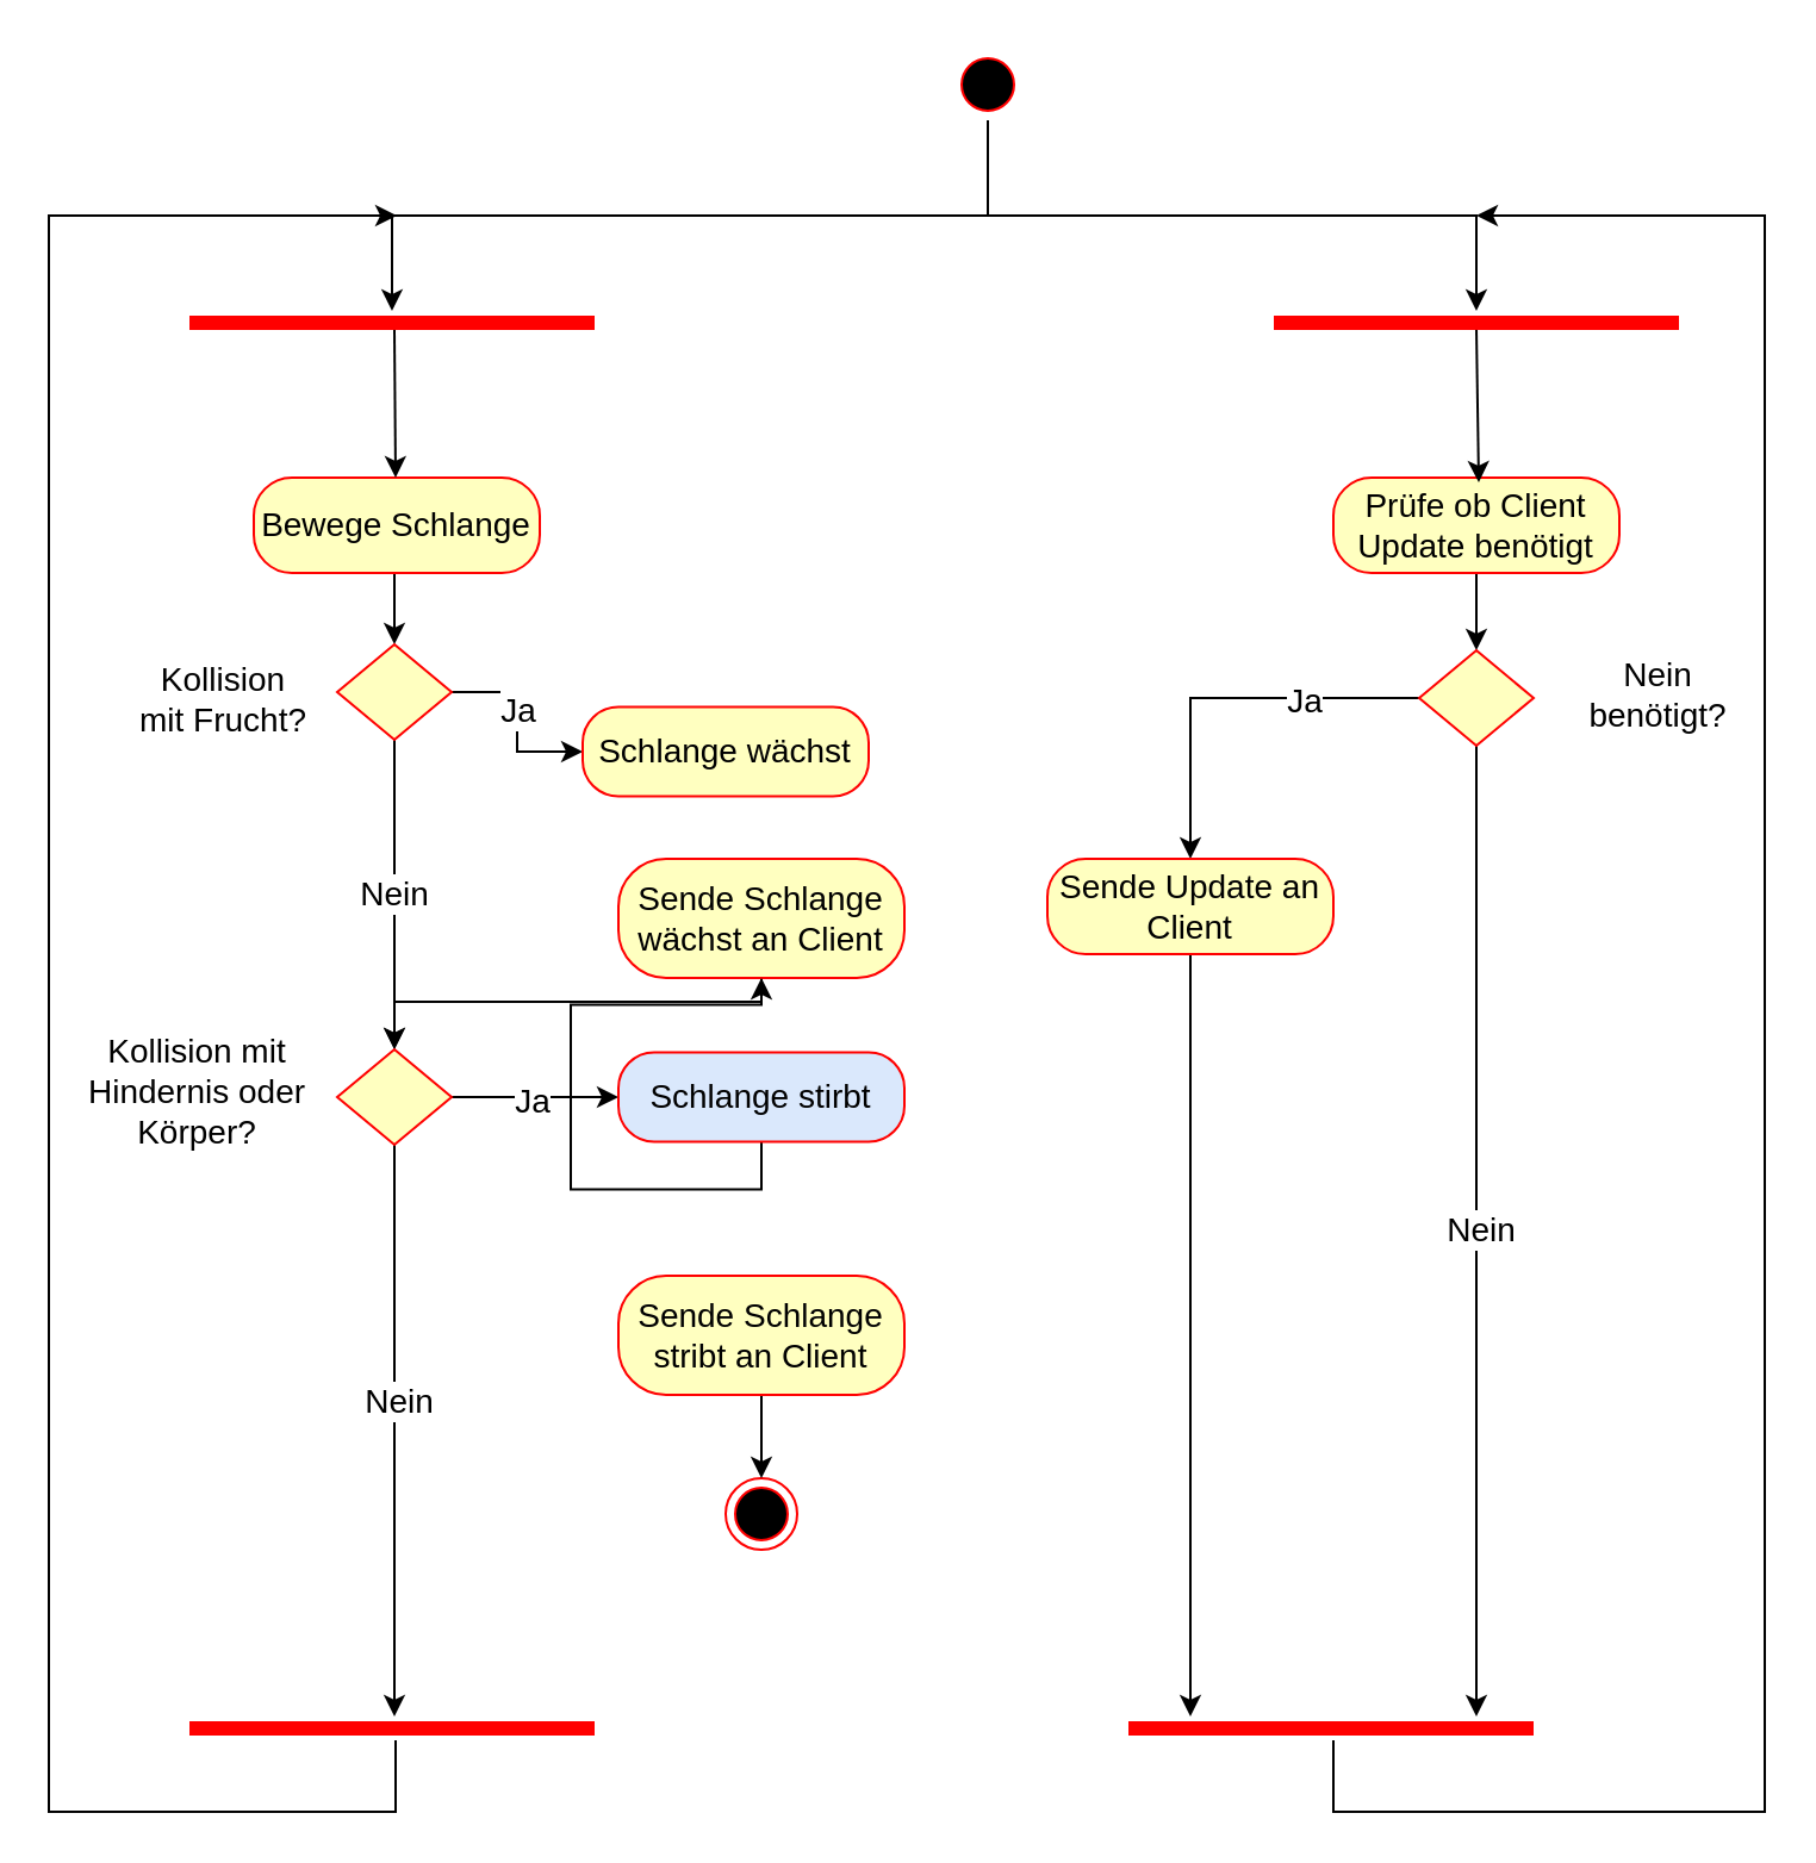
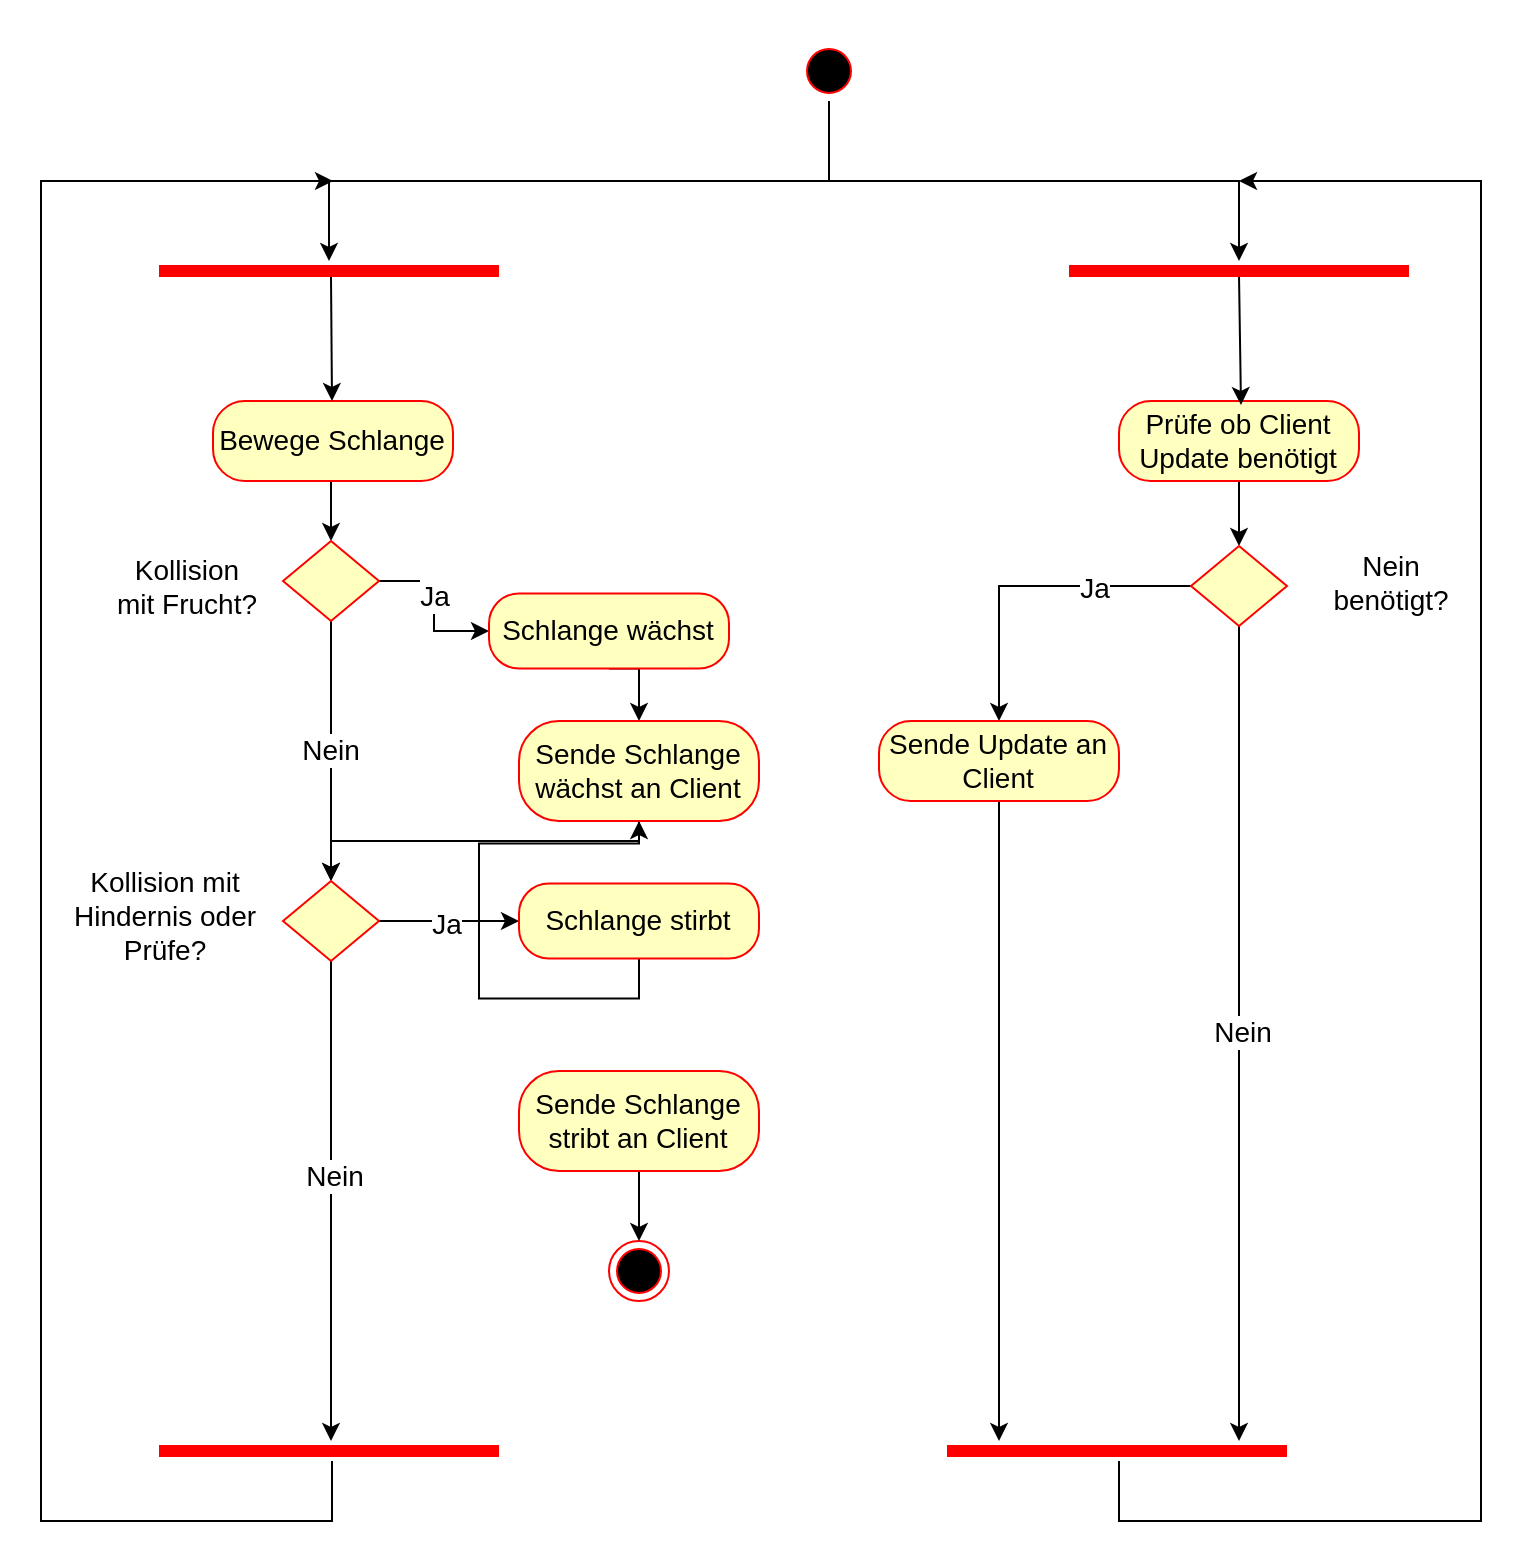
  <mxCell id="0" />
  <mxCell id="1" parent="0" />
  <mxCell id="2" value="" style="ellipse;html=1;shape=endState;fillColor=#000000;strokeColor=#ff0000;" vertex="1" parent="1"><mxGeometry x="304" y="620" width="30" height="30" as="geometry" /></mxCell>
  <mxCell id="3" style="edgeStyle=orthogonalEdgeStyle;rounded=0;orthogonalLoop=1;jettySize=auto;html=1;exitX=0.5;exitY=1;exitDx=0;exitDy=0;" edge="1" parent="1" source="5" target="16"><mxGeometry relative="1" as="geometry" /></mxCell>
  <mxCell id="4" style="edgeStyle=orthogonalEdgeStyle;rounded=0;orthogonalLoop=1;jettySize=auto;html=1;exitX=0.5;exitY=1;exitDx=0;exitDy=0;" edge="1" parent="1" source="5" target="42"><mxGeometry relative="1" as="geometry" /></mxCell>
  <mxCell id="5" value="" style="ellipse;html=1;shape=startState;fillColor=#000000;strokeColor=#ff0000;" vertex="1" parent="1"><mxGeometry x="399" y="20" width="30" height="30" as="geometry" /></mxCell>
  <mxCell id="6" style="edgeStyle=orthogonalEdgeStyle;rounded=0;orthogonalLoop=1;jettySize=auto;html=1;exitX=0.5;exitY=1;exitDx=0;exitDy=0;entryX=0.5;entryY=0;entryDx=0;entryDy=0;" edge="1" parent="1" source="7" target="12"><mxGeometry relative="1" as="geometry" /></mxCell>
  <mxCell id="7" value="&lt;font style=&quot;font-size: 14px;&quot;&gt;Bewege Schlange&lt;/font&gt;" style="rounded=1;whiteSpace=wrap;html=1;arcSize=40;fontColor=#000000;fillColor=#ffffc0;strokeColor=#ff0000;" vertex="1" parent="1"><mxGeometry x="106" y="200" width="120" height="40" as="geometry" /></mxCell>
  <mxCell id="8" style="edgeStyle=orthogonalEdgeStyle;rounded=0;orthogonalLoop=1;jettySize=auto;html=1;exitX=1;exitY=0.5;exitDx=0;exitDy=0;entryX=0;entryY=0.5;entryDx=0;entryDy=0;" edge="1" parent="1" source="12" target="15"><mxGeometry relative="1" as="geometry" /></mxCell>
  <mxCell id="9" value="Ja" style="edgeLabel;html=1;align=center;verticalAlign=middle;resizable=0;points=[];fontSize=14;" vertex="1" connectable="0" parent="8"><mxGeometry x="-0.114" relative="1" as="geometry"><mxPoint as="offset" /></mxGeometry></mxCell>
  <mxCell id="10" style="edgeStyle=orthogonalEdgeStyle;rounded=0;orthogonalLoop=1;jettySize=auto;html=1;exitX=0.5;exitY=1;exitDx=0;exitDy=0;entryX=0.5;entryY=0;entryDx=0;entryDy=0;" edge="1" parent="1" source="12" target="23"><mxGeometry relative="1" as="geometry" /></mxCell>
  <mxCell id="11" value="Nein" style="edgeLabel;html=1;align=center;verticalAlign=middle;resizable=0;points=[];fontSize=14;" vertex="1" connectable="0" parent="10"><mxGeometry x="-0.015" y="-1" relative="1" as="geometry"><mxPoint as="offset" /></mxGeometry></mxCell>
  <mxCell id="12" value="" style="rhombus;whiteSpace=wrap;html=1;fontColor=#000000;fillColor=#ffffc0;strokeColor=#ff0000;" vertex="1" parent="1"><mxGeometry x="141" y="270" width="48" height="40" as="geometry" /></mxCell>
  <mxCell id="13" value="&lt;font style=&quot;font-size: 14px;&quot;&gt;Kollision mit Frucht?&lt;/font&gt;" style="text;html=1;align=center;verticalAlign=middle;whiteSpace=wrap;rounded=0;" vertex="1" parent="1"><mxGeometry x="56.5" y="275" width="73" height="35" as="geometry" /></mxCell>
+ <mxCell id="14" style="edgeStyle=orthogonalEdgeStyle;rounded=0;orthogonalLoop=1;jettySize=auto;html=1;exitX=0.5;exitY=1;exitDx=0;exitDy=0;entryX=0.5;entryY=0;entryDx=0;entryDy=0;" edge="1" parent="1" source="15" target="18"><mxGeometry relative="1" as="geometry" /></mxCell>
  <mxCell id="15" value="&lt;font style=&quot;font-size: 14px;&quot;&gt;Schlange wächst&lt;/font&gt;" style="rounded=1;whiteSpace=wrap;html=1;arcSize=40;fontColor=#000000;fillColor=#ffffc0;strokeColor=#ff0000;" vertex="1" parent="1"><mxGeometry x="244" y="296.25" width="120" height="37.5" as="geometry" /></mxCell>
  <mxCell id="16" value="" style="shape=line;html=1;strokeWidth=6;strokeColor=#ff0000;" vertex="1" parent="1"><mxGeometry x="79" y="130" width="170" height="10" as="geometry" /></mxCell>
  <mxCell id="17" style="rounded=0;orthogonalLoop=1;jettySize=auto;html=1;exitX=0.5;exitY=1;exitDx=0;exitDy=0;entryX=0.5;entryY=0;entryDx=0;entryDy=0;edgeStyle=orthogonalEdgeStyle;" edge="1" parent="1" source="18" target="23"><mxGeometry relative="1" as="geometry"><Array as="points"><mxPoint x="319" y="420" /><mxPoint x="165" y="420" /></Array></mxGeometry></mxCell>
  <mxCell id="18" value="&lt;font style=&quot;font-size: 14px;&quot;&gt;Sende Schlange wächst an Client&lt;/font&gt;" style="rounded=1;whiteSpace=wrap;html=1;arcSize=40;fontColor=#000000;fillColor=#ffffc0;strokeColor=#ff0000;" vertex="1" parent="1"><mxGeometry x="259" y="360" width="120" height="50" as="geometry" /></mxCell>
  <mxCell id="19" style="edgeStyle=orthogonalEdgeStyle;rounded=0;orthogonalLoop=1;jettySize=auto;html=1;exitX=1;exitY=0.5;exitDx=0;exitDy=0;entryX=0;entryY=0.5;entryDx=0;entryDy=0;" edge="1" parent="1" source="23" target="26"><mxGeometry relative="1" as="geometry" /></mxCell>
  <mxCell id="20" value="&lt;font style=&quot;font-size: 14px;&quot;&gt;Ja&lt;/font&gt;" style="edgeLabel;html=1;align=center;verticalAlign=middle;resizable=0;points=[];" vertex="1" connectable="0" parent="19"><mxGeometry x="-0.057" y="-1" relative="1" as="geometry"><mxPoint as="offset" /></mxGeometry></mxCell>
  <mxCell id="21" style="edgeStyle=orthogonalEdgeStyle;rounded=0;orthogonalLoop=1;jettySize=auto;html=1;exitX=0.5;exitY=1;exitDx=0;exitDy=0;" edge="1" parent="1" source="23"><mxGeometry relative="1" as="geometry"><mxPoint x="165" y="720" as="targetPoint" /></mxGeometry></mxCell>
  <mxCell id="22" value="&lt;font style=&quot;font-size: 14px;&quot;&gt;Nein&lt;/font&gt;" style="edgeLabel;html=1;align=center;verticalAlign=middle;resizable=0;points=[];" vertex="1" connectable="0" parent="21"><mxGeometry x="-0.11" y="1" relative="1" as="geometry"><mxPoint as="offset" /></mxGeometry></mxCell>
  <mxCell id="23" value="" style="rhombus;whiteSpace=wrap;html=1;fontColor=#000000;fillColor=#ffffc0;strokeColor=#ff0000;" vertex="1" parent="1"><mxGeometry x="141" y="440" width="48" height="40" as="geometry" /></mxCell>
- <mxCell id="24" value="&lt;font style=&quot;font-size: 14px;&quot;&gt;Kollision mit Hindernis oder Körper?&lt;/font&gt;" style="text;html=1;align=center;verticalAlign=middle;whiteSpace=wrap;rounded=0;" vertex="1" parent="1"><mxGeometry x="27.25" y="440" width="110.5" height="35" as="geometry" /></mxCell>
+ <mxCell id="24" value="&lt;font style=&quot;font-size: 14px;&quot;&gt;Kollision mit Hindernis oder Prüfe?&lt;/font&gt;" style="text;html=1;align=center;verticalAlign=middle;whiteSpace=wrap;rounded=0;" vertex="1" parent="1"><mxGeometry x="27.25" y="440" width="110.5" height="35" as="geometry" /></mxCell>
  <mxCell id="25" style="edgeStyle=orthogonalEdgeStyle;rounded=0;orthogonalLoop=1;jettySize=auto;html=1;exitX=0.5;exitY=1;exitDx=0;exitDy=0;" edge="1" parent="1" source="26" target="18"><mxGeometry relative="1" as="geometry" /></mxCell>
- <mxCell id="26" value="&lt;font style=&quot;font-size: 14px;&quot;&gt;Schlange stirbt&lt;/font&gt;" style="rounded=1;whiteSpace=wrap;html=1;arcSize=40;fontColor=#000000;fillColor=#dae8fc;strokeColor=#ff0000;" vertex="1" parent="1"><mxGeometry x="259" y="441.25" width="120" height="37.5" as="geometry" /></mxCell>
+ <mxCell id="26" value="&lt;font style=&quot;font-size: 14px;&quot;&gt;Schlange stirbt&lt;/font&gt;" style="rounded=1;whiteSpace=wrap;html=1;arcSize=40;fontColor=#000000;fillColor=#ffffc0;strokeColor=#ff0000;" vertex="1" parent="1"><mxGeometry x="259" y="441.25" width="120" height="37.5" as="geometry" /></mxCell>
  <mxCell id="27" style="edgeStyle=orthogonalEdgeStyle;rounded=0;orthogonalLoop=1;jettySize=auto;html=1;exitX=0.5;exitY=1;exitDx=0;exitDy=0;entryX=0.5;entryY=0;entryDx=0;entryDy=0;" edge="1" parent="1" source="28" target="2"><mxGeometry relative="1" as="geometry" /></mxCell>
  <mxCell id="28" value="&lt;font style=&quot;font-size: 14px;&quot;&gt;Sende Schlange stribt an Client&lt;/font&gt;" style="rounded=1;whiteSpace=wrap;html=1;arcSize=40;fontColor=#000000;fillColor=#ffffc0;strokeColor=#ff0000;" vertex="1" parent="1"><mxGeometry x="259" y="535" width="120" height="50" as="geometry" /></mxCell>
  <mxCell id="29" style="edgeStyle=orthogonalEdgeStyle;rounded=0;orthogonalLoop=1;jettySize=auto;html=1;exitX=0.5;exitY=1;exitDx=0;exitDy=0;entryX=0.5;entryY=0;entryDx=0;entryDy=0;" edge="1" parent="1" source="30" target="35"><mxGeometry relative="1" as="geometry" /></mxCell>
  <mxCell id="30" value="&lt;font style=&quot;font-size: 14px;&quot;&gt;Prüfe ob Client Update benötigt&lt;/font&gt;" style="rounded=1;whiteSpace=wrap;html=1;arcSize=40;fontColor=#000000;fillColor=#ffffc0;strokeColor=#ff0000;" vertex="1" parent="1"><mxGeometry x="559" y="200" width="120" height="40" as="geometry" /></mxCell>
  <mxCell id="31" style="edgeStyle=orthogonalEdgeStyle;rounded=0;orthogonalLoop=1;jettySize=auto;html=1;exitX=0;exitY=0.5;exitDx=0;exitDy=0;entryX=0.5;entryY=0;entryDx=0;entryDy=0;" edge="1" parent="1" source="35" target="39"><mxGeometry relative="1" as="geometry" /></mxCell>
  <mxCell id="32" value="&lt;font style=&quot;font-size: 14px;&quot;&gt;Ja&lt;/font&gt;" style="edgeLabel;html=1;align=center;verticalAlign=middle;resizable=0;points=[];" vertex="1" connectable="0" parent="31"><mxGeometry x="-0.401" y="1" relative="1" as="geometry"><mxPoint as="offset" /></mxGeometry></mxCell>
  <mxCell id="33" style="edgeStyle=orthogonalEdgeStyle;rounded=0;orthogonalLoop=1;jettySize=auto;html=1;exitX=0.5;exitY=1;exitDx=0;exitDy=0;" edge="1" parent="1" source="35"><mxGeometry relative="1" as="geometry"><mxPoint x="619" y="720" as="targetPoint" /></mxGeometry></mxCell>
  <mxCell id="34" value="&lt;font style=&quot;font-size: 14px;&quot;&gt;Nein&lt;/font&gt;" style="edgeLabel;html=1;align=center;verticalAlign=middle;resizable=0;points=[];" vertex="1" connectable="0" parent="33"><mxGeometry x="0.002" y="2" relative="1" as="geometry"><mxPoint x="-1" y="-1" as="offset" /></mxGeometry></mxCell>
  <mxCell id="35" value="" style="rhombus;whiteSpace=wrap;html=1;fontColor=#000000;fillColor=#ffffc0;strokeColor=#ff0000;" vertex="1" parent="1"><mxGeometry x="595" y="272.5" width="48" height="40" as="geometry" /></mxCell>
  <mxCell id="36" value="&lt;font style=&quot;font-size: 14px;&quot;&gt;Nein benötigt?&lt;/font&gt;" style="text;html=1;align=center;verticalAlign=middle;whiteSpace=wrap;rounded=0;" vertex="1" parent="1"><mxGeometry x="659" y="273.75" width="73" height="35" as="geometry" /></mxCell>
  <mxCell id="37" style="rounded=0;orthogonalLoop=1;jettySize=auto;html=1;exitX=0.5;exitY=1;exitDx=0;exitDy=0;entryX=0.501;entryY=0.5;entryDx=0;entryDy=0;entryPerimeter=0;" edge="1" parent="1"><mxGeometry relative="1" as="geometry"><mxPoint x="165" y="138" as="sourcePoint" /><mxPoint x="165.5" y="200" as="targetPoint" /></mxGeometry></mxCell>
  <mxCell id="38" style="edgeStyle=orthogonalEdgeStyle;rounded=0;orthogonalLoop=1;jettySize=auto;html=1;exitX=0.5;exitY=1;exitDx=0;exitDy=0;" edge="1" parent="1" source="39"><mxGeometry relative="1" as="geometry"><mxPoint x="499" y="720" as="targetPoint" /></mxGeometry></mxCell>
  <mxCell id="39" value="&lt;font style=&quot;font-size: 14px;&quot;&gt;Sende Update an Client&lt;/font&gt;" style="rounded=1;whiteSpace=wrap;html=1;arcSize=40;fontColor=#000000;fillColor=#ffffc0;strokeColor=#ff0000;" vertex="1" parent="1"><mxGeometry x="439" y="360" width="120" height="40" as="geometry" /></mxCell>
  <mxCell id="40" style="rounded=0;orthogonalLoop=1;jettySize=auto;html=1;exitX=0.5;exitY=1;exitDx=0;exitDy=0;entryX=0.501;entryY=0.5;entryDx=0;entryDy=0;entryPerimeter=0;" edge="1" parent="1"><mxGeometry relative="1" as="geometry"><mxPoint x="619" y="137" as="sourcePoint" /><mxPoint x="620" y="202" as="targetPoint" /></mxGeometry></mxCell>
  <mxCell id="41" value="" style="shape=line;html=1;strokeWidth=6;strokeColor=#ff0000;" vertex="1" parent="1"><mxGeometry x="79" y="720" width="170" height="10" as="geometry" /></mxCell>
  <mxCell id="42" value="" style="shape=line;html=1;strokeWidth=6;strokeColor=#ff0000;" vertex="1" parent="1"><mxGeometry x="534" y="130" width="170" height="10" as="geometry" /></mxCell>
  <mxCell id="43" value="" style="shape=line;html=1;strokeWidth=6;strokeColor=#ff0000;" vertex="1" parent="1"><mxGeometry x="473" y="720" width="170" height="10" as="geometry" /></mxCell>
  <mxCell id="44" style="edgeStyle=orthogonalEdgeStyle;rounded=0;orthogonalLoop=1;jettySize=auto;html=1;exitX=0.5;exitY=1;exitDx=0;exitDy=0;" edge="1" parent="1"><mxGeometry relative="1" as="geometry"><mxPoint x="619" y="90" as="targetPoint" /><mxPoint x="559" y="730" as="sourcePoint" /><Array as="points"><mxPoint x="559" y="760" /><mxPoint x="740" y="760" /></Array></mxGeometry></mxCell>
  <mxCell id="45" style="edgeStyle=orthogonalEdgeStyle;rounded=0;orthogonalLoop=1;jettySize=auto;html=1;exitX=0.5;exitY=1;exitDx=0;exitDy=0;" edge="1" parent="1"><mxGeometry relative="1" as="geometry"><mxPoint x="166" y="90" as="targetPoint" /><mxPoint x="165.5" y="730" as="sourcePoint" /><Array as="points"><mxPoint x="166" y="760" /><mxPoint x="20" y="760" /></Array></mxGeometry></mxCell>
